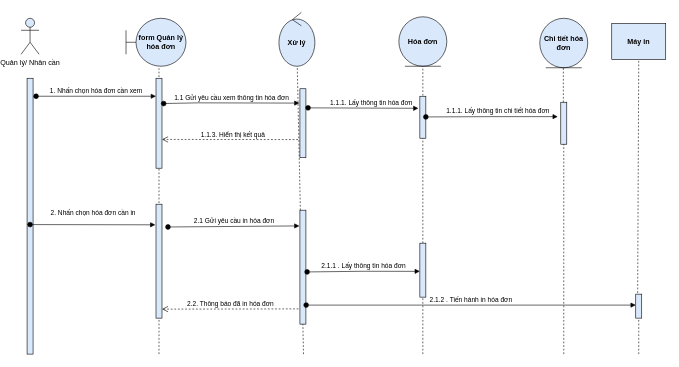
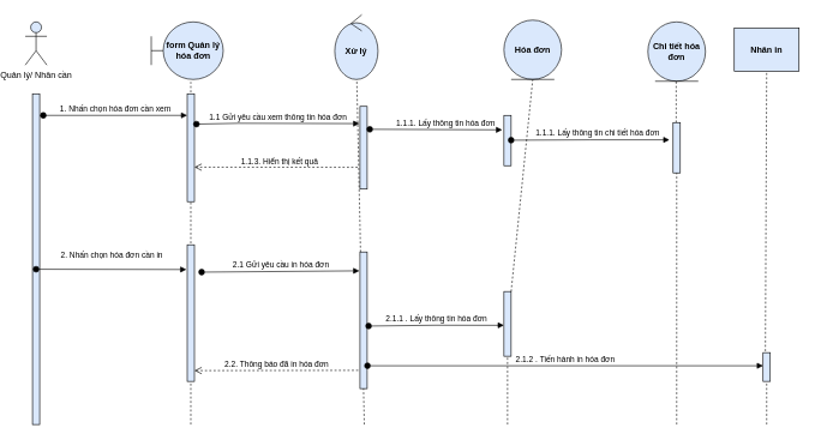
  <mxCell id="0" />
  <mxCell id="1" parent="0" />
  <mxCell id="2" value="" style="endArrow=none;dashed=1;html=1;rounded=0;entryX=0.5;entryY=1;entryDx=0;entryDy=0;startArrow=none;fillColor=#dae8fc;strokeColor=#000000;" parent="1" source="33" target="9" edge="1"><mxGeometry width="50" height="50" relative="1" as="geometry"><mxPoint x="690" y="840" as="sourcePoint" /><mxPoint x="690.56" y="131.88" as="targetPoint" /></mxGeometry></mxCell>
  <mxCell id="3" value="" style="endArrow=none;dashed=1;html=1;rounded=0;entryX=0.509;entryY=0.998;entryDx=0;entryDy=0;entryPerimeter=0;fillColor=#dae8fc;strokeColor=#000000;" parent="1" target="8" edge="1"><mxGeometry width="50" height="50" relative="1" as="geometry"><mxPoint x="491" y="590" as="sourcePoint" /><mxPoint x="489.5" y="147.5" as="targetPoint" /></mxGeometry></mxCell>
  <mxCell id="4" value="" style="endArrow=none;dashed=1;html=1;rounded=0;entryX=0.55;entryY=1.043;entryDx=0;entryDy=0;entryPerimeter=0;fillColor=#dae8fc;strokeColor=#000000;startArrow=none;" parent="1" target="7" edge="1"><mxGeometry width="50" height="50" relative="1" as="geometry"><mxPoint x="250" y="590" as="sourcePoint" /><mxPoint x="365" y="190" as="targetPoint" /></mxGeometry></mxCell>
  <mxCell id="5" value="" style="html=1;points=[];perimeter=orthogonalPerimeter;fillColor=#dae8fc;strokeColor=#000000;" parent="1" vertex="1"><mxGeometry x="245" y="130" width="10" height="150" as="geometry" /></mxCell>
  <mxCell id="6" value="Quản lý/ Nhân cần" style="shape=umlActor;verticalLabelPosition=bottom;verticalAlign=top;html=1;fillColor=#dae8fc;strokeColor=#000000;" parent="1" vertex="1"><mxGeometry x="20" y="30" width="30" height="60" as="geometry" /></mxCell>
  <mxCell id="7" value="&lt;b&gt;form Quản lý hóa đơn&lt;/b&gt;" style="shape=umlBoundary;whiteSpace=wrap;html=1;fillColor=#dae8fc;strokeColor=#000000;" parent="1" vertex="1"><mxGeometry x="195" y="30" width="100" height="80" as="geometry" /></mxCell>
  <mxCell id="8" value="&lt;b&gt;Xử lý&lt;/b&gt;" style="ellipse;shape=umlControl;whiteSpace=wrap;html=1;fillColor=#dae8fc;strokeColor=#000000;" parent="1" vertex="1"><mxGeometry x="450" y="20" width="60" height="90" as="geometry" /></mxCell>
- <mxCell id="9" value="&lt;b&gt;Hóa đơn&lt;/b&gt;" style="ellipse;shape=umlEntity;whiteSpace=wrap;html=1;fillColor=#dae8fc;strokeColor=#000000;" parent="1" vertex="1"><mxGeometry x="650" y="27.5" width="80" height="82.5" as="geometry" /></mxCell>
+ <mxCell id="9" value="&lt;b&gt;Hóa đơn&lt;/b&gt;" style="ellipse;shape=umlEntity;whiteSpace=wrap;html=1;fillColor=#dae8fc;strokeColor=#000000;" parent="1" vertex="1"><mxGeometry x="685" y="27.5" width="80" height="82.5" as="geometry" /></mxCell>
  <mxCell id="10" value="" style="html=1;points=[];perimeter=orthogonalPerimeter;fillColor=#dae8fc;strokeColor=#000000;" parent="1" vertex="1"><mxGeometry x="30" y="130" width="10" height="460" as="geometry" /></mxCell>
  <mxCell id="11" value="" style="html=1;points=[];perimeter=orthogonalPerimeter;fillColor=#dae8fc;strokeColor=#000000;" parent="1" vertex="1"><mxGeometry x="485" y="147.5" width="10" height="115" as="geometry" /></mxCell>
  <mxCell id="12" value="1. Nhấn chọn hóa đơn cần xem" style="html=1;verticalAlign=bottom;startArrow=oval;endArrow=block;startSize=8;rounded=0;fillColor=#dae8fc;strokeColor=#000000;" parent="1" edge="1"><mxGeometry relative="1" as="geometry"><mxPoint x="45" y="160" as="sourcePoint" /><mxPoint x="245" y="160" as="targetPoint" /><Array as="points" /></mxGeometry></mxCell>
  <mxCell id="13" value="1.1 Gửi yêu cầu xem thông tin hóa đơn" style="html=1;verticalAlign=bottom;startArrow=oval;endArrow=block;startSize=8;rounded=0;entryX=-0.08;entryY=0.208;entryDx=0;entryDy=0;entryPerimeter=0;exitX=1.28;exitY=0.281;exitDx=0;exitDy=0;exitPerimeter=0;fillColor=#dae8fc;strokeColor=#000000;" parent="1" source="5" target="11" edge="1"><mxGeometry relative="1" as="geometry"><mxPoint x="258" y="128" as="sourcePoint" /><mxPoint x="250" y="172" as="targetPoint" /><Array as="points"><mxPoint x="315" y="171" /></Array></mxGeometry></mxCell>
  <mxCell id="14" value="" style="html=1;points=[];perimeter=orthogonalPerimeter;fillColor=#dae8fc;strokeColor=#000000;" parent="1" vertex="1"><mxGeometry x="685" y="160" width="10" height="70" as="geometry" /></mxCell>
  <mxCell id="15" value="1.1.1. Lấy thông tin hóa đơn" style="html=1;verticalAlign=bottom;startArrow=oval;endArrow=block;startSize=8;rounded=0;entryX=-0.24;entryY=0.287;entryDx=0;entryDy=0;entryPerimeter=0;exitX=1.36;exitY=0.277;exitDx=0;exitDy=0;exitPerimeter=0;fillColor=#dae8fc;strokeColor=#000000;" parent="1" source="11" target="14" edge="1"><mxGeometry x="0.139" relative="1" as="geometry"><mxPoint x="502" y="95" as="sourcePoint" /><mxPoint x="725" y="95.165" as="targetPoint" /><Array as="points" /><mxPoint as="offset" /></mxGeometry></mxCell>
  <mxCell id="16" value="2. Nhấn chọn hóa đơn cần in" style="html=1;verticalAlign=bottom;startArrow=oval;endArrow=block;startSize=8;rounded=0;entryX=-0.114;entryY=0.181;entryDx=0;entryDy=0;entryPerimeter=0;fillColor=#dae8fc;strokeColor=#000000;" parent="1" target="17" edge="1"><mxGeometry x="0.01" y="11" relative="1" as="geometry"><mxPoint x="35" y="374" as="sourcePoint" /><mxPoint x="235" y="359" as="targetPoint" /><Array as="points" /><mxPoint as="offset" /></mxGeometry></mxCell>
  <mxCell id="17" value="" style="html=1;points=[];perimeter=orthogonalPerimeter;fillColor=#dae8fc;strokeColor=#000000;" parent="1" vertex="1"><mxGeometry x="245" y="340" width="10" height="190" as="geometry" /></mxCell>
  <mxCell id="18" value="2.1 Gửi yêu cầu in hóa đơn" style="html=1;verticalAlign=bottom;startArrow=oval;endArrow=block;startSize=8;rounded=0;entryX=-0.08;entryY=0.138;entryDx=0;entryDy=0;entryPerimeter=0;fillColor=#dae8fc;strokeColor=#000000;" parent="1" target="19" edge="1"><mxGeometry relative="1" as="geometry"><mxPoint x="265" y="378" as="sourcePoint" /><mxPoint x="485" y="370" as="targetPoint" /><Array as="points" /></mxGeometry></mxCell>
  <mxCell id="19" value="" style="html=1;points=[];perimeter=orthogonalPerimeter;fillColor=#dae8fc;strokeColor=#000000;" parent="1" vertex="1"><mxGeometry x="485" y="350" width="10" height="190" as="geometry" /></mxCell>
  <mxCell id="20" value="2.1.1 . Lấy thông tin hóa đơn" style="html=1;verticalAlign=bottom;startArrow=oval;endArrow=block;startSize=8;rounded=0;exitX=1.2;exitY=0.433;exitDx=0;exitDy=0;exitPerimeter=0;fillColor=#dae8fc;strokeColor=#000000;" parent="1" edge="1"><mxGeometry relative="1" as="geometry"><mxPoint x="497" y="452.99" as="sourcePoint" /><mxPoint x="685" y="452" as="targetPoint" /><Array as="points"><mxPoint x="590.2" y="451.87" /></Array></mxGeometry></mxCell>
  <mxCell id="21" value="1.1.3. Hiển thị kết quả" style="html=1;verticalAlign=bottom;endArrow=open;dashed=1;endSize=8;rounded=0;exitX=-0.32;exitY=0.737;exitDx=0;exitDy=0;exitPerimeter=0;fillColor=#dae8fc;strokeColor=#000000;" parent="1" source="11" edge="1"><mxGeometry x="-0.039" y="1" relative="1" as="geometry"><mxPoint x="440.6" y="230" as="sourcePoint" /><mxPoint x="255" y="232" as="targetPoint" /><Array as="points" /><mxPoint as="offset" /></mxGeometry></mxCell>
  <mxCell id="22" value="2.2. Thông báo đã in hóa đơn" style="html=1;verticalAlign=bottom;endArrow=open;dashed=1;endSize=8;rounded=0;exitX=-0.24;exitY=0.487;exitDx=0;exitDy=0;exitPerimeter=0;entryX=1;entryY=0.5;entryDx=0;entryDy=0;entryPerimeter=0;fillColor=#dae8fc;strokeColor=#000000;" parent="1" edge="1"><mxGeometry relative="1" as="geometry"><mxPoint x="482.6" y="514.61" as="sourcePoint" /><mxPoint x="255" y="515" as="targetPoint" /></mxGeometry></mxCell>
  <mxCell id="23" value="&lt;b&gt;Chi tiết hóa đơn&lt;/b&gt;" style="ellipse;shape=umlEntity;whiteSpace=wrap;html=1;fillColor=#dae8fc;strokeColor=#000000;" parent="1" vertex="1"><mxGeometry x="885" y="30" width="80" height="82.5" as="geometry" /></mxCell>
  <mxCell id="24" value="1.1.1. Lấy thông tin chi tiết hóa đơn" style="html=1;verticalAlign=bottom;startArrow=oval;endArrow=block;startSize=8;rounded=0;exitX=1.36;exitY=0.277;exitDx=0;exitDy=0;exitPerimeter=0;fillColor=#dae8fc;strokeColor=#000000;" parent="1" edge="1"><mxGeometry x="0.091" relative="1" as="geometry"><mxPoint x="695" y="194.495" as="sourcePoint" /><mxPoint x="915" y="194" as="targetPoint" /><Array as="points"><mxPoint x="805" y="194" /></Array><mxPoint as="offset" /></mxGeometry></mxCell>
  <mxCell id="25" value="" style="endArrow=none;dashed=1;html=1;rounded=0;entryX=0.5;entryY=1;entryDx=0;entryDy=0;startArrow=none;fillColor=#dae8fc;strokeColor=#000000;" parent="1" source="26" edge="1"><mxGeometry width="50" height="50" relative="1" as="geometry"><mxPoint x="924.29" y="690" as="sourcePoint" /><mxPoint x="924.29" y="110" as="targetPoint" /></mxGeometry></mxCell>
  <mxCell id="26" value="" style="html=1;points=[];perimeter=orthogonalPerimeter;fillColor=#dae8fc;strokeColor=#000000;" parent="1" vertex="1"><mxGeometry x="920" y="170" width="10" height="70" as="geometry" /></mxCell>
  <mxCell id="27" value="" style="endArrow=none;dashed=1;html=1;rounded=0;entryX=0.5;entryY=1;entryDx=0;entryDy=0;startArrow=none;fillColor=#dae8fc;strokeColor=#000000;" parent="1" target="26" edge="1"><mxGeometry width="50" height="50" relative="1" as="geometry"><mxPoint x="925" y="590" as="sourcePoint" /><mxPoint x="924.29" y="110" as="targetPoint" /></mxGeometry></mxCell>
- <mxCell id="28" value="&lt;b&gt;Máy in&lt;/b&gt;" style="rounded=0;whiteSpace=wrap;html=1;fillColor=#dae8fc;strokeColor=#000000;" parent="1" vertex="1"><mxGeometry x="1005" y="38.75" width="90" height="60" as="geometry" /></mxCell>
+ <mxCell id="28" value="&lt;b&gt;Nhân in&lt;/b&gt;" style="rounded=0;whiteSpace=wrap;html=1;fillColor=#dae8fc;strokeColor=#000000;" parent="1" vertex="1"><mxGeometry x="1005" y="38.75" width="90" height="60" as="geometry" /></mxCell>
  <mxCell id="29" value="" style="endArrow=none;dashed=1;html=1;rounded=0;startArrow=none;fillColor=#dae8fc;strokeColor=#000000;exitX=0.32;exitY=-0.05;exitDx=0;exitDy=0;exitPerimeter=0;entryX=0.5;entryY=1;entryDx=0;entryDy=0;" parent="1" edge="1" target="28" source="30"><mxGeometry width="50" height="50" relative="1" as="geometry"><mxPoint x="1055" y="440" as="sourcePoint" /><mxPoint x="1048" y="100" as="targetPoint" /></mxGeometry></mxCell>
  <mxCell id="30" value="" style="html=1;points=[];perimeter=orthogonalPerimeter;fillColor=#dae8fc;strokeColor=#000000;" parent="1" vertex="1"><mxGeometry x="1045" y="490" width="10" height="40" as="geometry" /></mxCell>
  <mxCell id="31" value="" style="endArrow=none;dashed=1;html=1;rounded=0;entryX=0.5;entryY=1;entryDx=0;entryDy=0;startArrow=none;fillColor=#dae8fc;strokeColor=#000000;" parent="1" target="30" edge="1"><mxGeometry width="50" height="50" relative="1" as="geometry"><mxPoint x="1050" y="590" as="sourcePoint" /><mxPoint x="1064.29" y="110" as="targetPoint" /></mxGeometry></mxCell>
  <mxCell id="32" value="2.1.2 . Tiến hành in hóa đơn" style="html=1;verticalAlign=bottom;startArrow=oval;endArrow=block;startSize=8;rounded=0;fillColor=#dae8fc;strokeColor=#000000;exitX=1.04;exitY=0.833;exitDx=0;exitDy=0;exitPerimeter=0;" parent="1" source="19" target="30" edge="1"><mxGeometry relative="1" as="geometry"><mxPoint x="795" y="462.99" as="sourcePoint" /><mxPoint x="983" y="462" as="targetPoint" /><Array as="points" /></mxGeometry></mxCell>
  <mxCell id="33" value="" style="html=1;points=[];perimeter=orthogonalPerimeter;fillColor=#dae8fc;strokeColor=#000000;" parent="1" vertex="1"><mxGeometry x="685" y="405" width="10" height="90" as="geometry" /></mxCell>
  <mxCell id="34" value="" style="endArrow=none;dashed=1;html=1;rounded=0;entryX=0.5;entryY=1;entryDx=0;entryDy=0;startArrow=none;fillColor=#dae8fc;strokeColor=#000000;" edge="1" parent="1" target="33"><mxGeometry width="50" height="50" relative="1" as="geometry"><mxPoint x="690" y="590" as="sourcePoint" /><mxPoint x="690" y="110" as="targetPoint" /></mxGeometry></mxCell>
